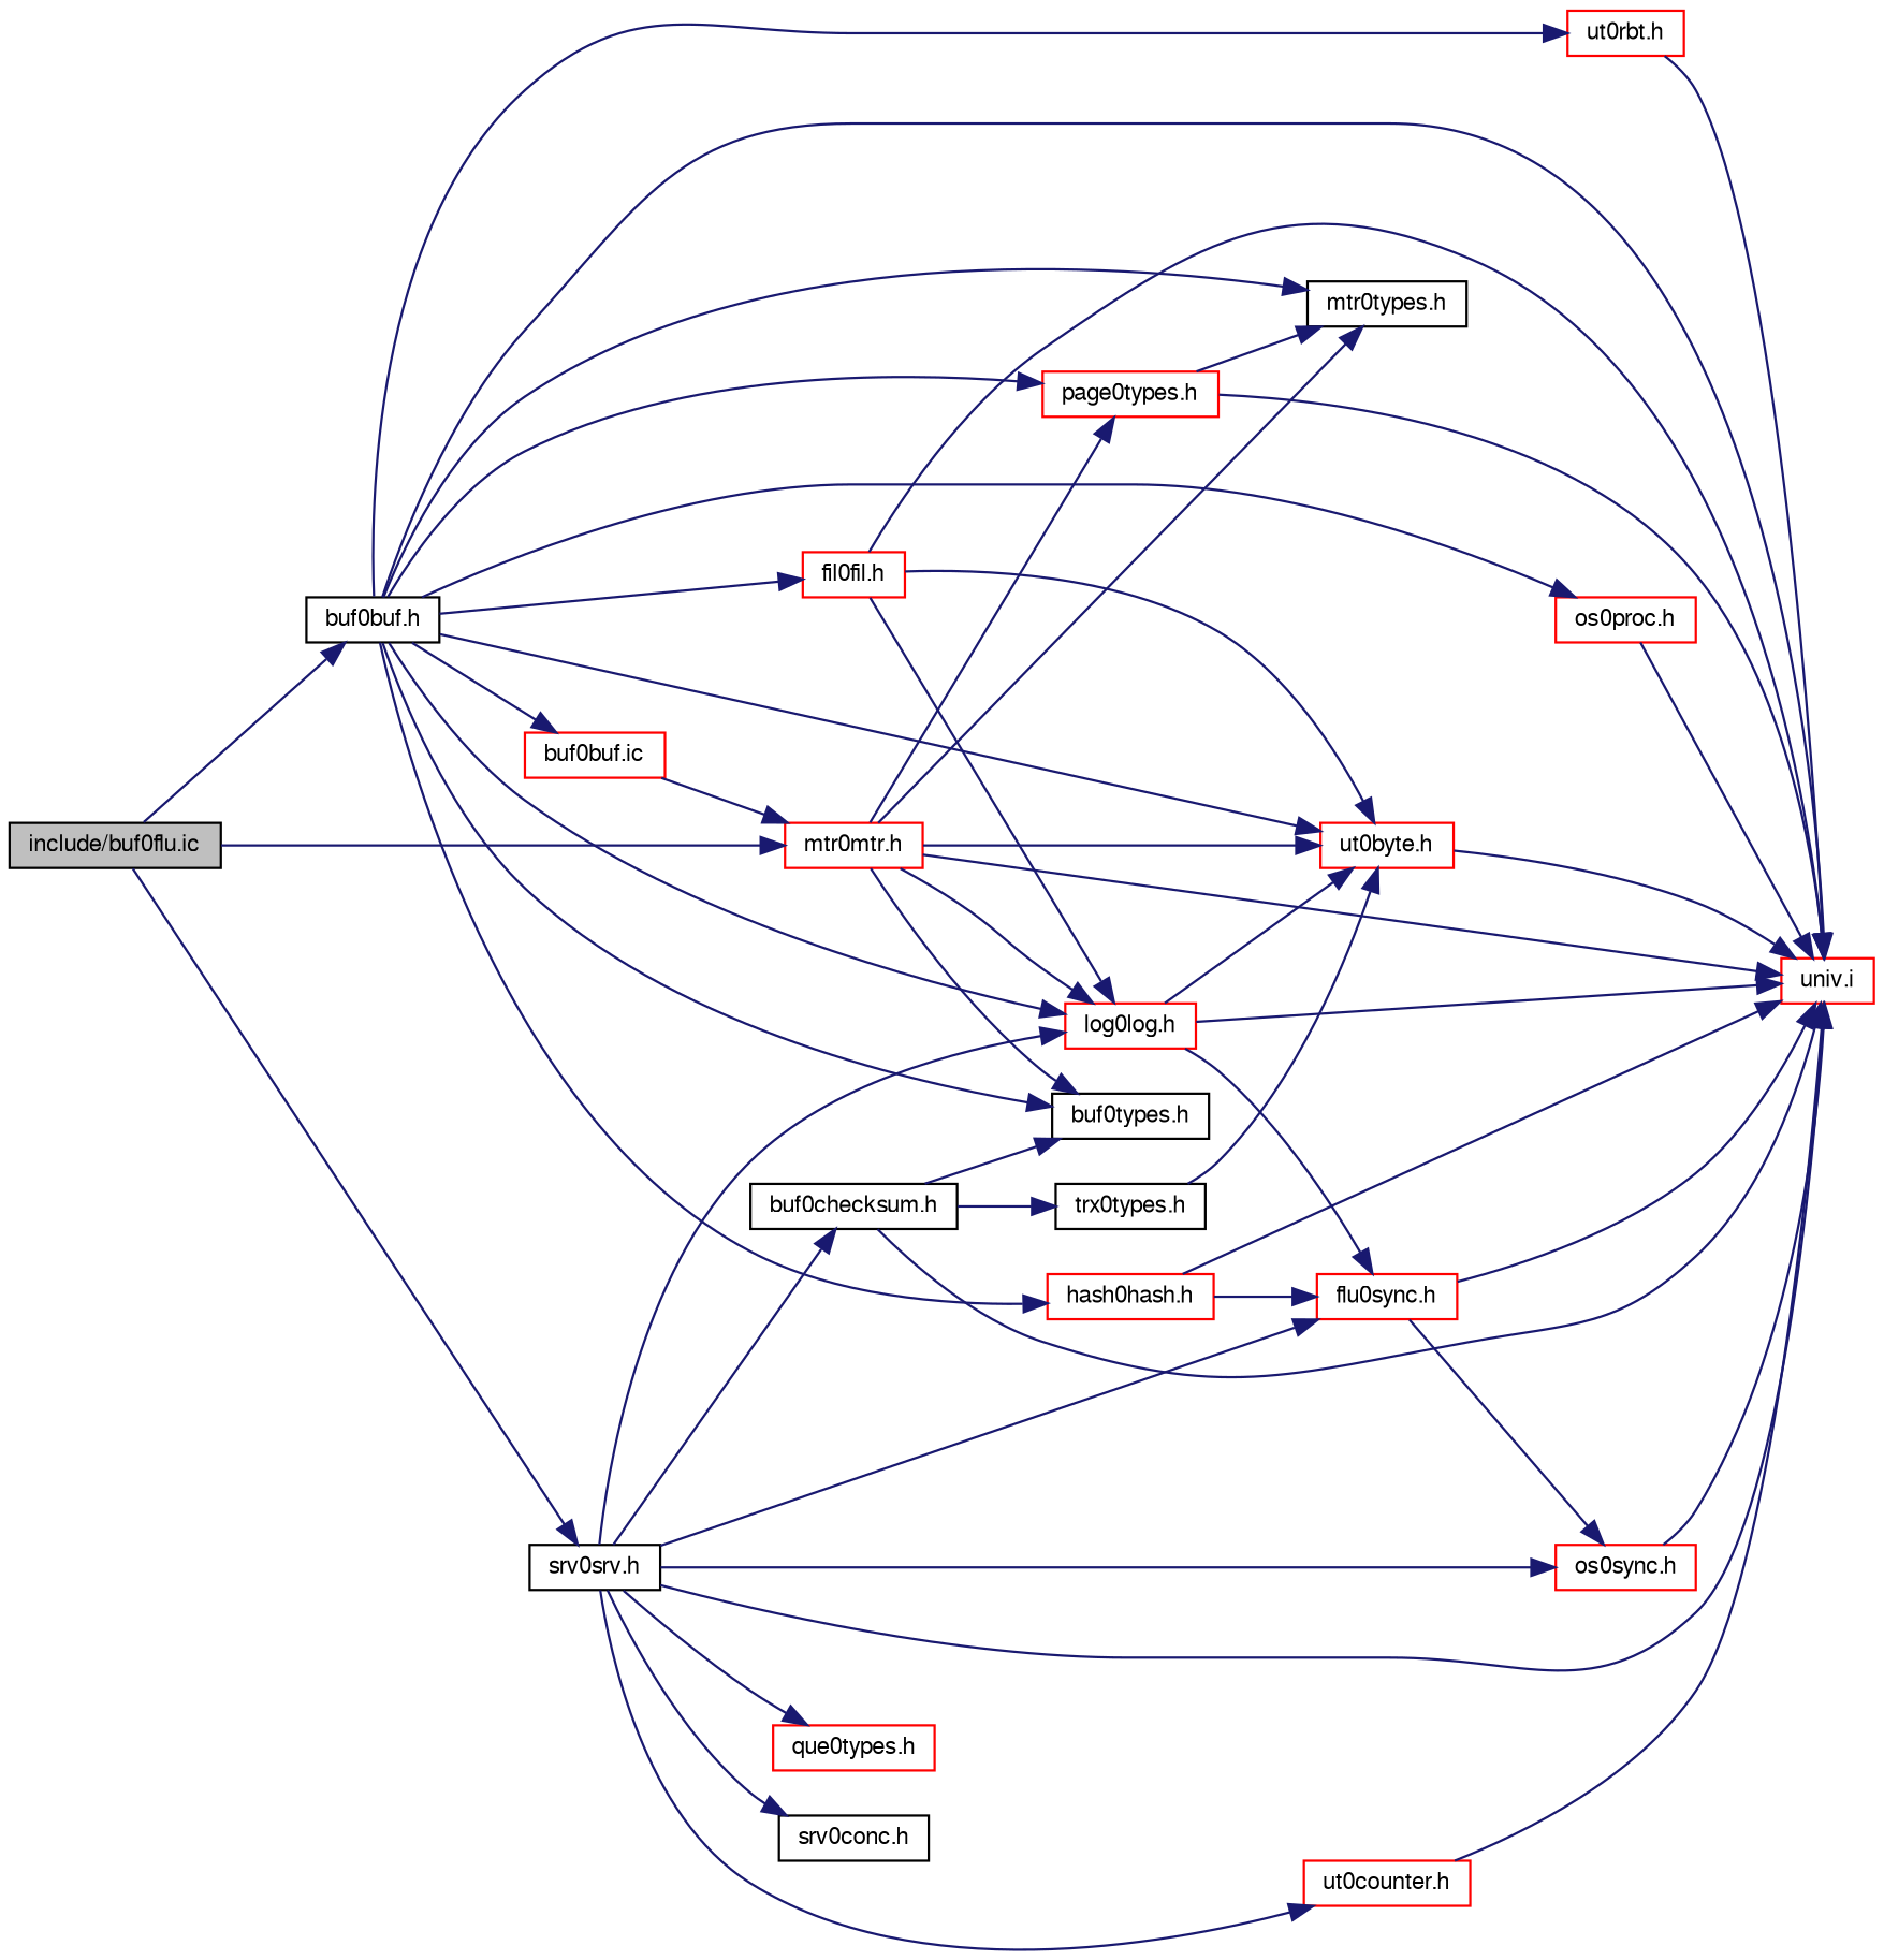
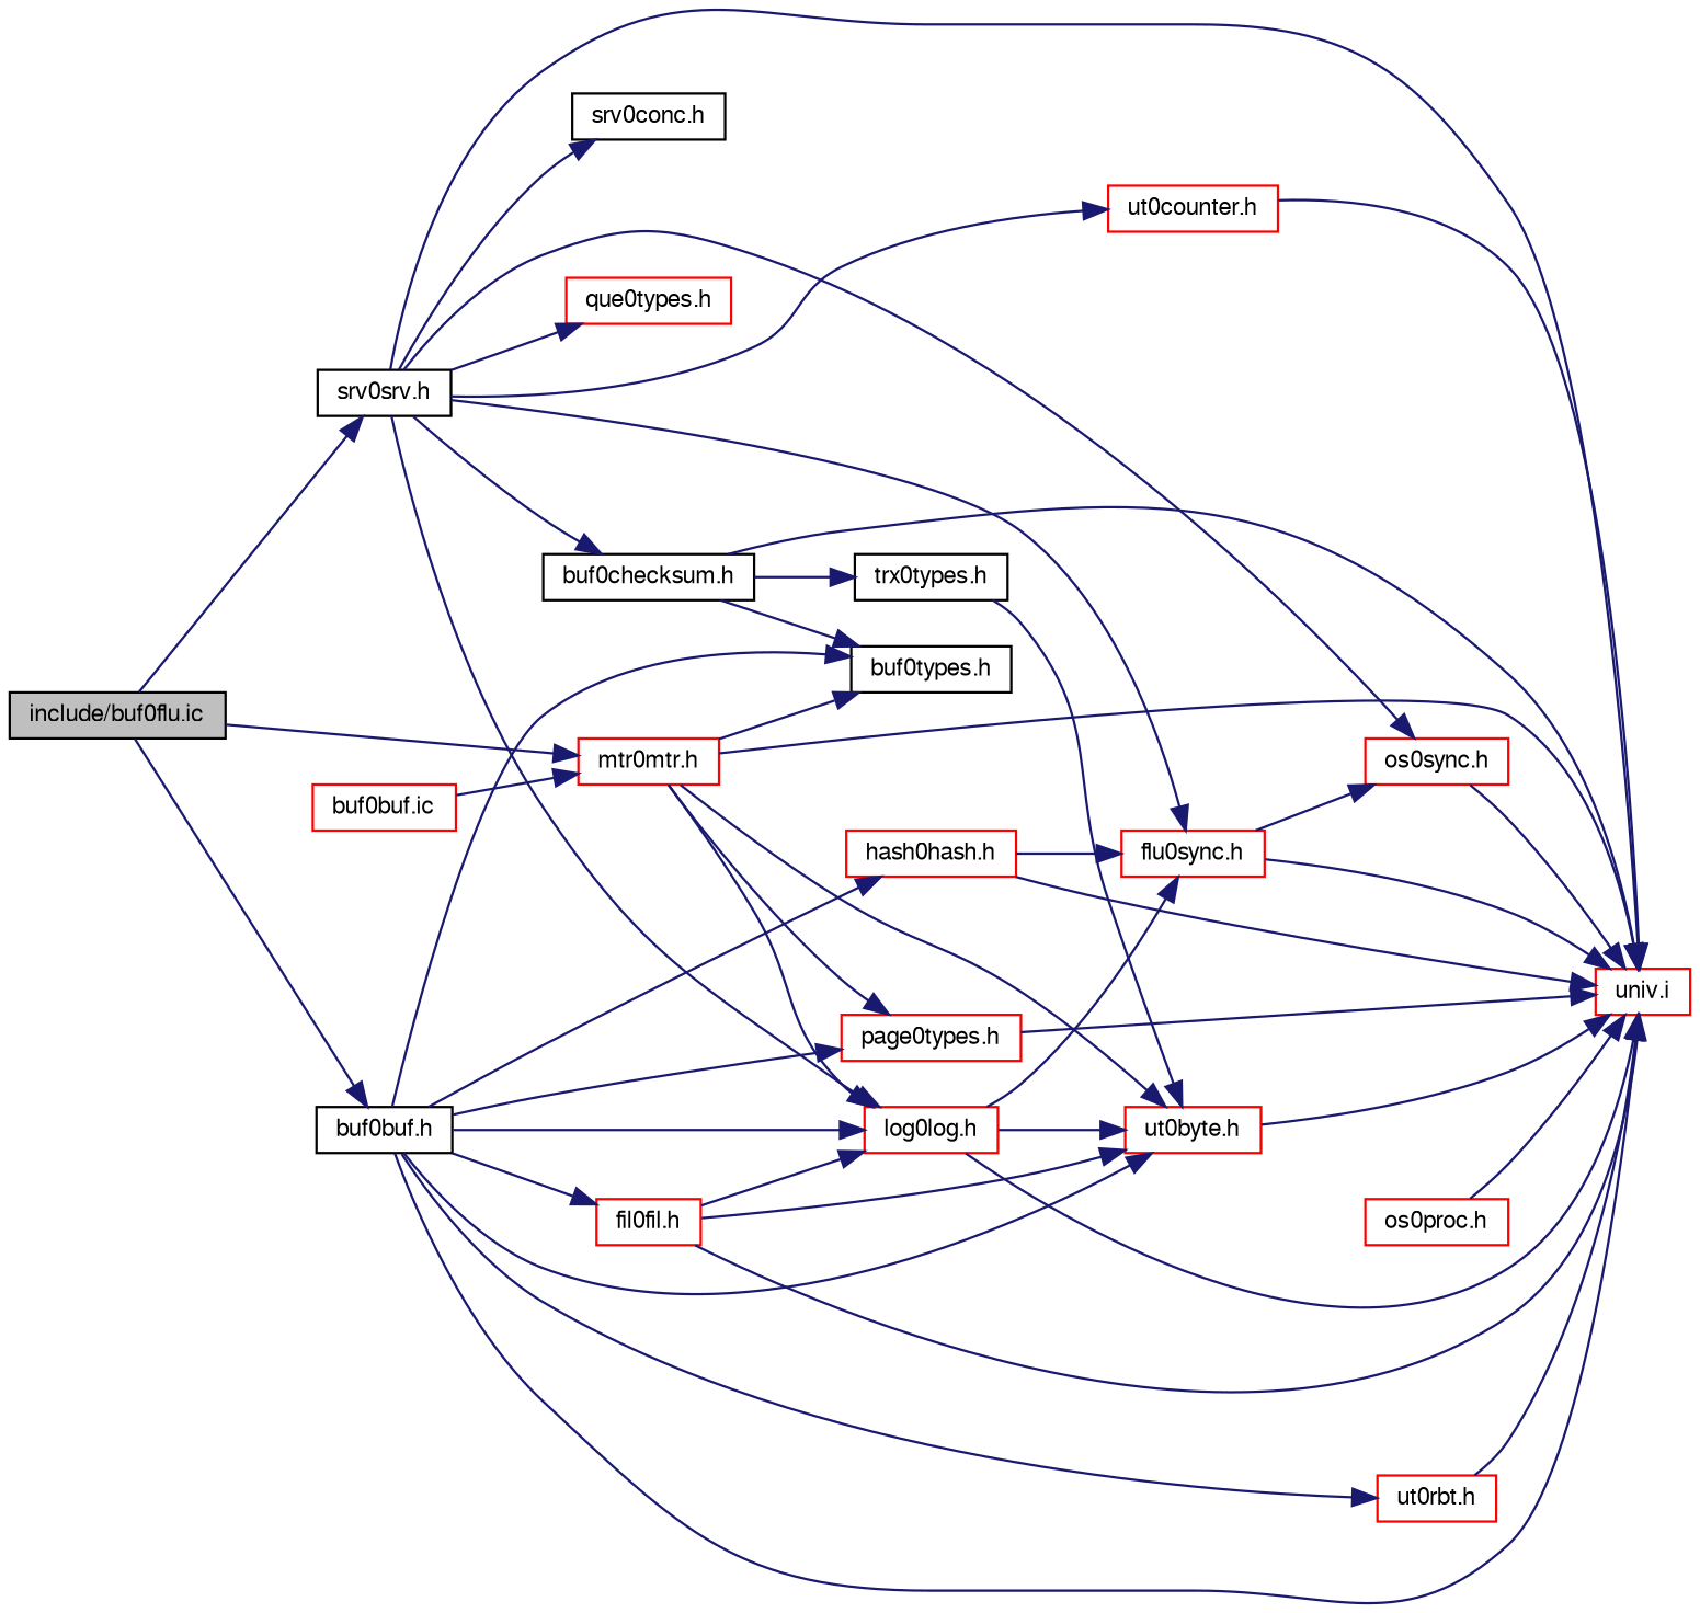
  digraph {
    rankdir=LR
    node [color=red fontname=FreeSans fontsize=10 shape=record]
    edge [color=midnightblue fontname=FreeSans fontsize=10 labelfontname=FreeSans labelfontsize=10 style=solid]
    n1 [color=black fillcolor=grey75 fontcolor=black height=0.2 label="include/buf0flu.ic" style=filled width=0.4]
    n2 [color=black height=0.2 label="buf0buf.h" width=0.4]
    n3 [height=0.2 label="mtr0mtr.h" width=0.4]
    n4 [color=black height=0.2 label="srv0srv.h" width=0.4]
    n5 [height=0.2 label="univ.i" width=0.4]
    n6 [height=0.2 label="fil0fil.h" width=0.4]
    n7 [height=0.2 label="ut0byte.h" width=0.4]
    n8 [height=0.2 label="log0log.h" width=0.4]
-   n9 [color=black height=0.2 label="mtr0types.h" width=0.4]
    n10 [color=black height=0.2 label="buf0types.h" width=0.4]
    n11 [height=0.2 label="hash0hash.h" width=0.4]
    n12 [height=0.2 label="page0types.h" width=0.4]
    n13 [height=0.2 label="ut0rbt.h" width=0.4]
    n14 [height=0.2 label="os0proc.h" width=0.4]
    n15 [height=0.2 label="buf0buf.ic" width=0.4]
    n16 [height=0.2 label="flu0sync.h" width=0.4]
    n17 [height=0.2 label="os0sync.h" width=0.4]
    n18 [height=0.2 label="que0types.h" width=0.4]
    n19 [color=black height=0.2 label="srv0conc.h" width=0.4]
    n20 [color=black height=0.2 label="buf0checksum.h" width=0.4]
    n21 [height=0.2 label="ut0counter.h" width=0.4]
    n22 [color=black height=0.2 label="trx0types.h" width=0.4]
    n1 -> n2
    n1 -> n3
    n1 -> n4
    n2 -> n5
    n2 -> n6
    n2 -> n7
    n2 -> n8
-   n2 -> n9
    n2 -> n10
    n2 -> n11
    n2 -> n12
    n2 -> n13
-   n2 -> n14
-   n2 -> n15
    n3 -> n5
    n3 -> n7
    n3 -> n8
-   n3 -> n9
    n3 -> n10
    n3 -> n12
    n4 -> n5
    n4 -> n8
    n4 -> n16
    n4 -> n17
    n4 -> n18
    n4 -> n19
    n4 -> n20
    n4 -> n21
    n6 -> n5
    n6 -> n7
    n6 -> n8
    n7 -> n5
    n8 -> n5
    n8 -> n7
    n8 -> n16
    n11 -> n5
    n11 -> n16
    n12 -> n5
-   n12 -> n9
    n13 -> n5
    n14 -> n5
    n15 -> n3
    n16 -> n5
    n16 -> n17
    n17 -> n5
    n20 -> n5
    n20 -> n10
    n20 -> n22
    n21 -> n5
    n22 -> n7
  }
